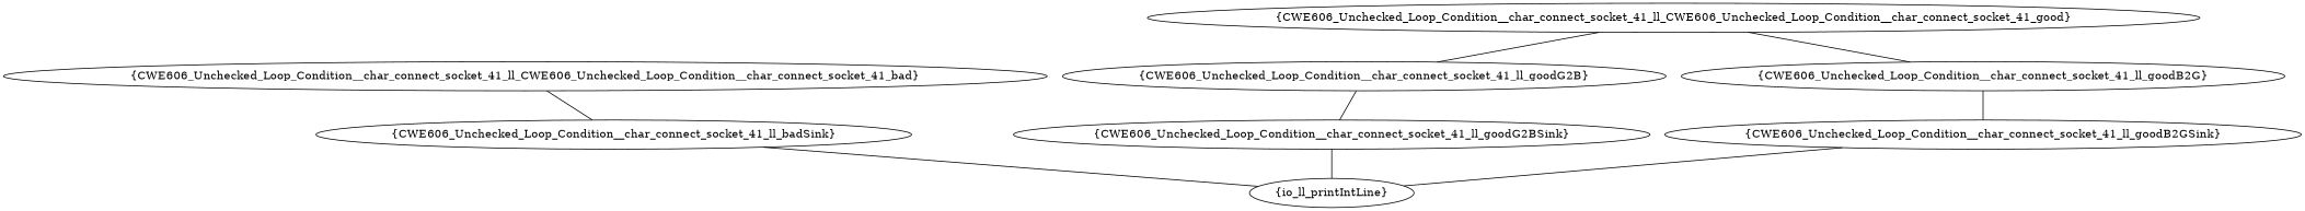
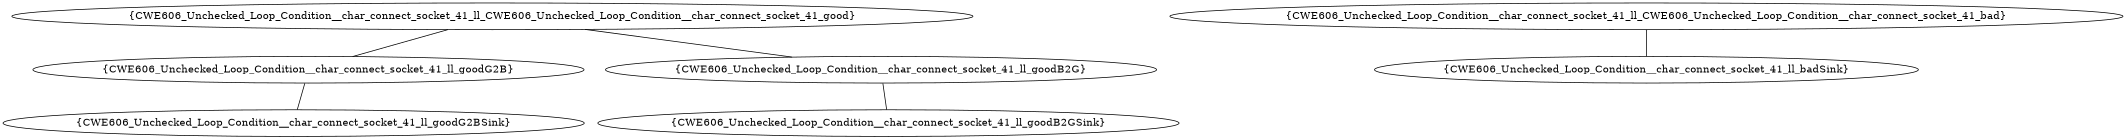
  graph {
    n1 [label="{CWE606_Unchecked_Loop_Condition__char_connect_socket_41_ll_goodG2B}"]
    n2 [label="{CWE606_Unchecked_Loop_Condition__char_connect_socket_41_ll_goodG2BSink}"]
-   n3 [label="{io_ll_printIntLine}"]
    n4 [label="{CWE606_Unchecked_Loop_Condition__char_connect_socket_41_ll_CWE606_Unchecked_Loop_Condition__char_connect_socket_41_bad}"]
    n5 [label="{CWE606_Unchecked_Loop_Condition__char_connect_socket_41_ll_badSink}"]
    n6 [label="{CWE606_Unchecked_Loop_Condition__char_connect_socket_41_ll_goodB2G}"]
    n7 [label="{CWE606_Unchecked_Loop_Condition__char_connect_socket_41_ll_goodB2GSink}"]
    n8 [label="{CWE606_Unchecked_Loop_Condition__char_connect_socket_41_ll_CWE606_Unchecked_Loop_Condition__char_connect_socket_41_good}"]
    n1 -- n2
-   n2 -- n3
    n4 -- n5
-   n5 -- n3
    n6 -- n7
-   n7 -- n3
    n8 -- n1
    n8 -- n6
  }
